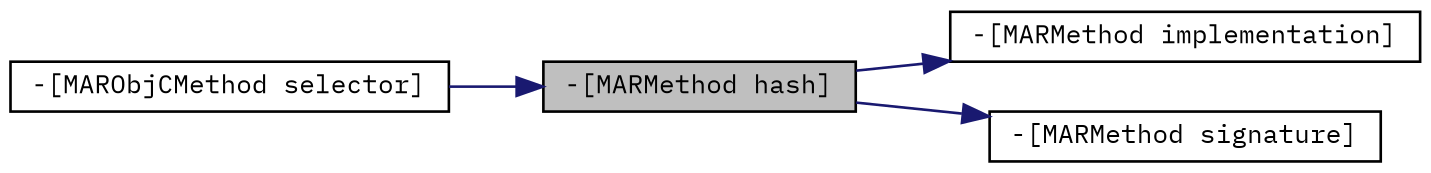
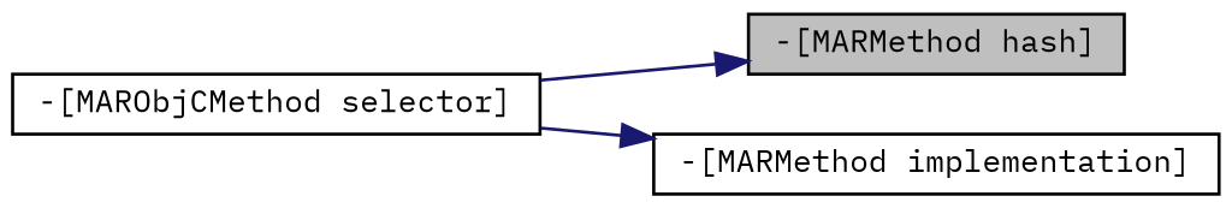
  digraph {
    fontname="IBM Plex Mono"
    rankdir=LR
    node [color=black fillcolor=white fontname="IBM Plex Mono" fontsize=10 shape=record style=filled]
    edge [color=midnightblue fontname="IBM Plex Mono" fontsize=10 labelfontname=Helvetica labelfontsize=10 style=solid]
    n1 [fillcolor=grey75 fontcolor=black height=0.2 label="-[MARMethod hash]" width=0.4]
    n2 [height=0.2 label="-[MARMethod implementation]" width=0.4]
-   n3 [height=0.2 label="-[MARMethod signature]" width=0.4]
    n4 [height=0.2 label="-[MARObjCMethod selector]" width=0.4]
-   n1 -> n2
-   n1 -> n3
+   n4 -> n2
    n4 -> n1
  }
